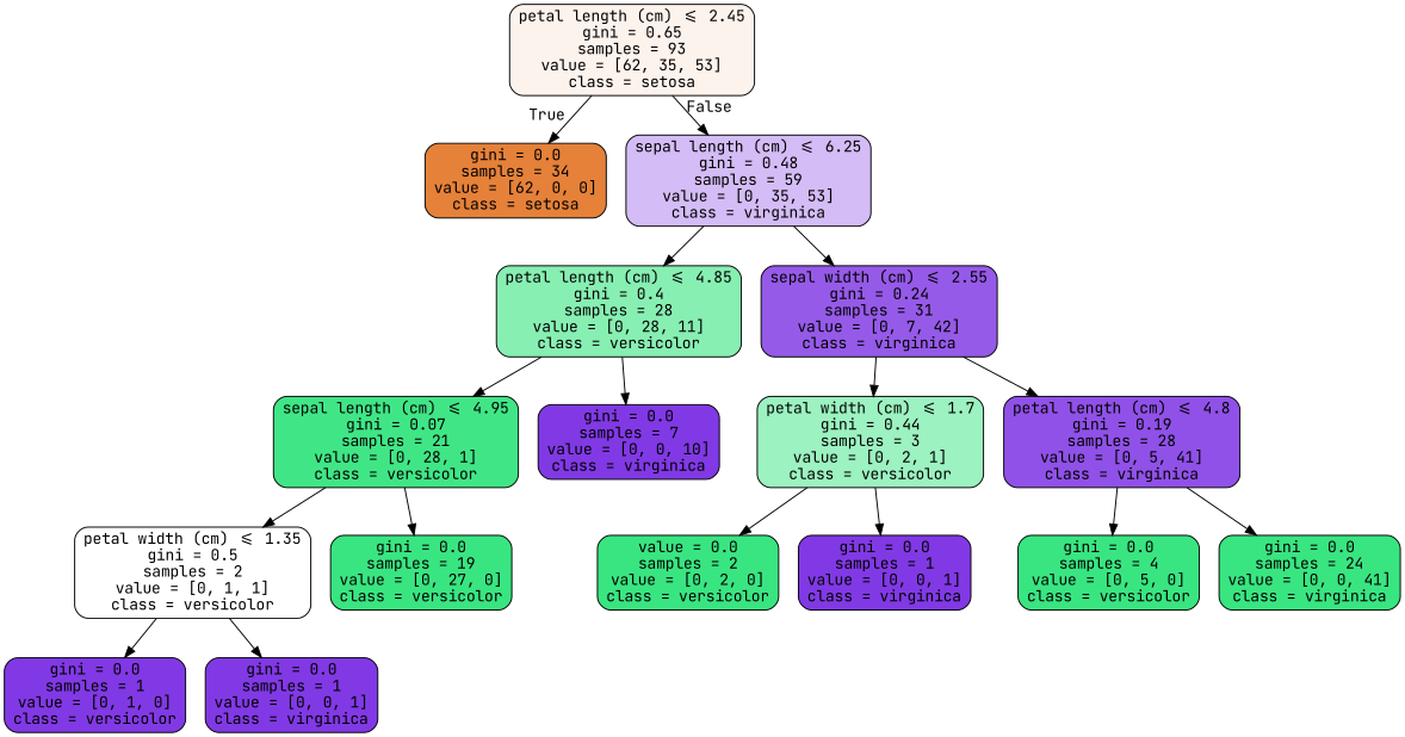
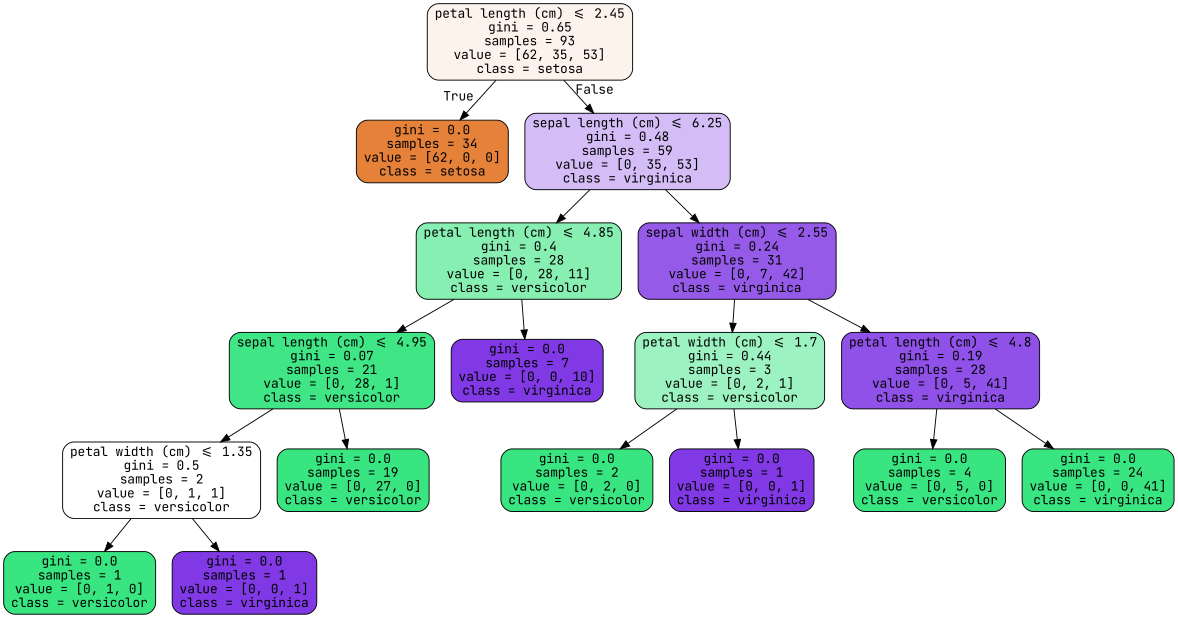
  digraph {
    fontname="JetBrains Mono"
    node [color=black fillcolor="#39e581" fontname="JetBrains Mono" shape=box style="filled, rounded"]
    edge [fontname="JetBrains Mono"]
    n1 [fillcolor="#fdf3ed" label="petal length (cm) <= 2.45\ngini = 0.65\nsamples = 93\nvalue = [62, 35, 53]\nclass = setosa"]
    n2 [fillcolor="#e58139" label="gini = 0.0\nsamples = 34\nvalue = [62, 0, 0]\nclass = setosa"]
    n3 [fillcolor="#d4bcf6" label="sepal length (cm) <= 6.25\ngini = 0.48\nsamples = 59\nvalue = [0, 35, 53]\nclass = virginica"]
    n4 [fillcolor="#87efb2" label="petal length (cm) <= 4.85\ngini = 0.4\nsamples = 28\nvalue = [0, 28, 11]\nclass = versicolor"]
    n5 [fillcolor="#965ae9" label="sepal width (cm) <= 2.55\ngini = 0.24\nsamples = 31\nvalue = [0, 7, 42]\nclass = virginica"]
    n6 [fillcolor="#40e686" label="sepal length (cm) <= 4.95\ngini = 0.07\nsamples = 21\nvalue = [0, 28, 1]\nclass = versicolor"]
    n7 [fillcolor="#8139e5" label="gini = 0.0\nsamples = 7\nvalue = [0, 0, 10]\nclass = virginica"]
    n8 [fillcolor="#9cf2c0" label="petal width (cm) <= 1.7\ngini = 0.44\nsamples = 3\nvalue = [0, 2, 1]\nclass = versicolor"]
    n9 [fillcolor="#9051e8" label="petal length (cm) <= 4.8\ngini = 0.19\nsamples = 28\nvalue = [0, 5, 41]\nclass = virginica"]
    n10 [fillcolor="#ffffff" label="petal width (cm) <= 1.35\ngini = 0.5\nsamples = 2\nvalue = [0, 1, 1]\nclass = versicolor"]
    n11 [label="gini = 0.0\nsamples = 19\nvalue = [0, 27, 0]\nclass = versicolor"]
-   n12 [fillcolor="#8139e5" label="gini = 0.0\nsamples = 1\nvalue = [0, 1, 0]\nclass = versicolor"]
+   n12 [label="gini = 0.0\nsamples = 1\nvalue = [0, 1, 0]\nclass = versicolor"]
    n13 [fillcolor="#8139e5" label="gini = 0.0\nsamples = 1\nvalue = [0, 0, 1]\nclass = virginica"]
-   n14 [label="value = 0.0\nsamples = 2\nvalue = [0, 2, 0]\nclass = versicolor"]
+   n14 [label="gini = 0.0\nsamples = 2\nvalue = [0, 2, 0]\nclass = versicolor"]
    n15 [fillcolor="#8139e5" label="gini = 0.0\nsamples = 1\nvalue = [0, 0, 1]\nclass = virginica"]
    n16 [label="gini = 0.0\nsamples = 4\nvalue = [0, 5, 0]\nclass = versicolor"]
    n17 [label="gini = 0.0\nsamples = 24\nvalue = [0, 0, 41]\nclass = virginica"]
    n1 -> n2 [headlabel=True labelangle=45 labeldistance=2.5]
    n1 -> n3 [headlabel=False labelangle=-45 labeldistance=2.5]
    n3 -> n4
    n3 -> n5
    n4 -> n6
    n4 -> n7
    n5 -> n8
    n5 -> n9
    n6 -> n10
    n6 -> n11
    n8 -> n14
    n8 -> n15
    n9 -> n16
    n9 -> n17
    n10 -> n12
    n10 -> n13
  }
